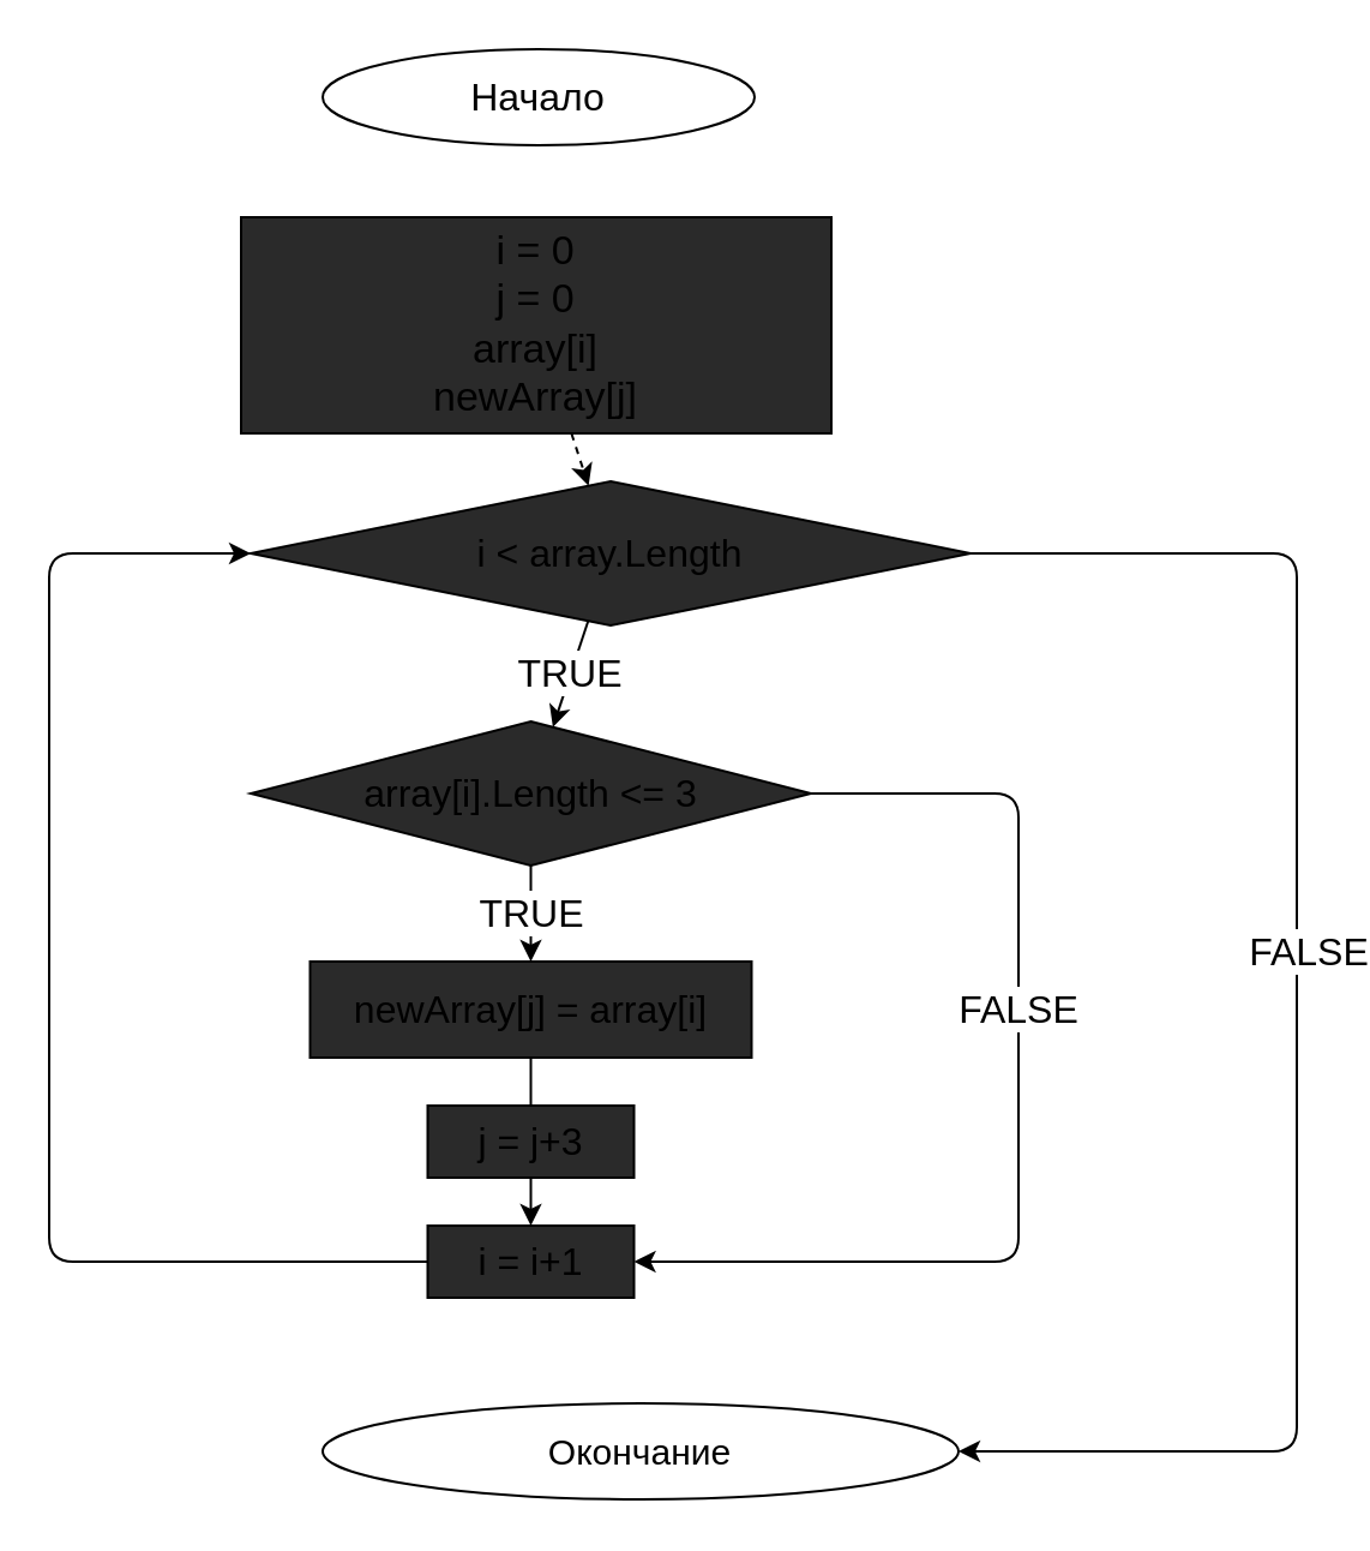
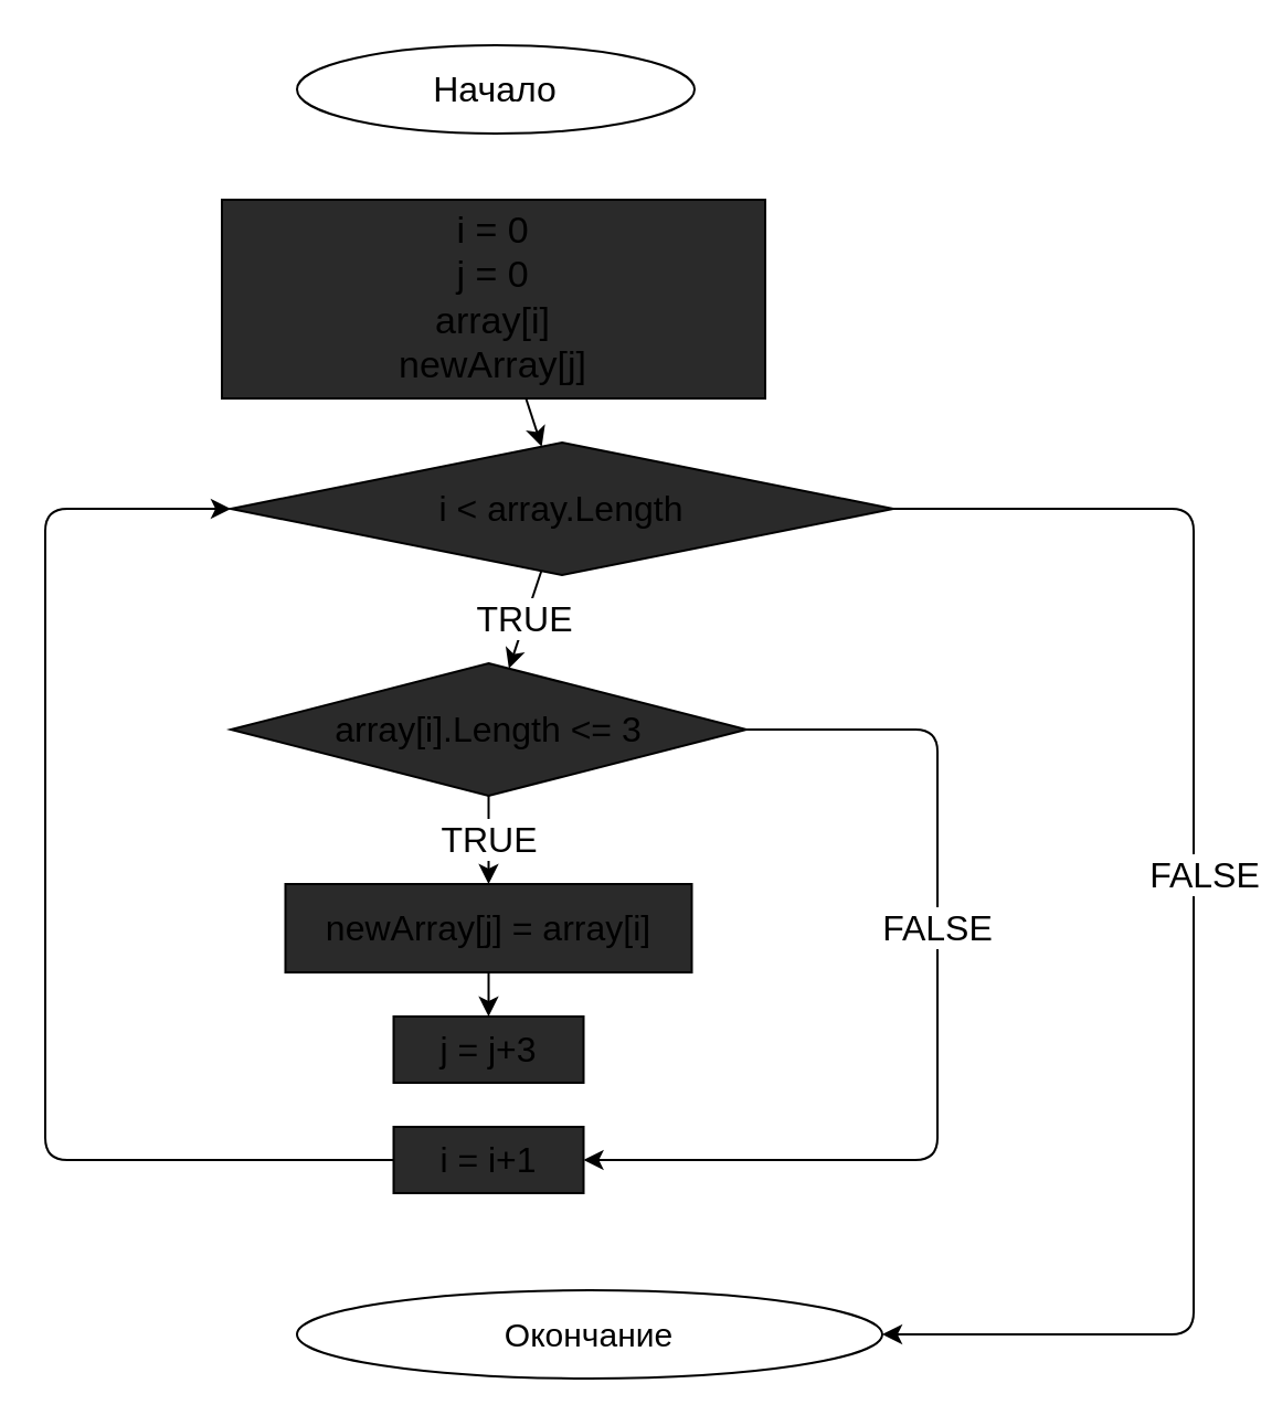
  <mxCell id="0" />
  <mxCell id="1" parent="0" />
  <mxCell id="2" value="&lt;font style=&quot;font-size: 16px&quot;&gt;Начало&lt;/font&gt;" style="ellipse;whiteSpace=wrap;html=1;" vertex="1" parent="1"><mxGeometry x="134" y="20" width="180" height="40" as="geometry" /></mxCell>
- <mxCell id="3" value="" style="edgeStyle=none;html=1;fontSize=16;dashed=1;" edge="1" parent="1" source="4" target="16"><mxGeometry relative="1" as="geometry" /></mxCell>
+ <mxCell id="3" value="" style="edgeStyle=none;html=1;fontSize=16;" edge="1" parent="1" source="4" target="16"><mxGeometry relative="1" as="geometry" /></mxCell>
  <mxCell id="4" value="&lt;font style=&quot;font-size: 17px&quot;&gt;i = 0&lt;br&gt;j = 0&lt;br&gt;array[i]&lt;br&gt;newArray[j]&lt;/font&gt;" style="rounded=0;whiteSpace=wrap;html=1;fillColor=#2A2A2A;" vertex="1" parent="1"><mxGeometry x="100" y="90" width="246" height="90" as="geometry" /></mxCell>
  <mxCell id="5" value="TRUE" style="edgeStyle=none;html=1;entryX=0.5;entryY=0;entryDx=0;entryDy=0;fontSize=16;" edge="1" parent="1" source="7" target="9"><mxGeometry relative="1" as="geometry"><mxPoint as="offset" /></mxGeometry></mxCell>
  <mxCell id="6" value="FALSE" style="edgeStyle=none;html=1;entryX=1;entryY=0.5;entryDx=0;entryDy=0;fontSize=16;exitX=1;exitY=0.5;exitDx=0;exitDy=0;" edge="1" parent="1" source="7" target="11"><mxGeometry x="-0.201" relative="1" as="geometry"><Array as="points"><mxPoint x="424" y="330" /><mxPoint x="424" y="525" /></Array><mxPoint as="offset" /></mxGeometry></mxCell>
  <mxCell id="7" value="array[i].Length &amp;lt;= 3" style="rhombus;whiteSpace=wrap;html=1;fontSize=16;fillColor=#2A2A2A;" vertex="1" parent="1"><mxGeometry x="104" y="300" width="233.5" height="60" as="geometry" /></mxCell>
- <mxCell id="8" style="edgeStyle=none;html=1;fontSize=16;" edge="1" parent="1" source="9" target="11"><mxGeometry relative="1" as="geometry" /></mxCell>
+ <mxCell id="8" style="edgeStyle=none;html=1;fontSize=16;" edge="1" parent="1" source="9" target="12"><mxGeometry relative="1" as="geometry" /></mxCell>
  <mxCell id="9" value="newArray[j] = array[i]" style="rounded=0;whiteSpace=wrap;html=1;fontSize=16;fillColor=#2A2A2A;" vertex="1" parent="1"><mxGeometry x="128.75" y="400" width="184" height="40" as="geometry" /></mxCell>
  <mxCell id="10" style="edgeStyle=none;html=1;fontSize=16;entryX=0;entryY=0.5;entryDx=0;entryDy=0;exitX=0;exitY=0.5;exitDx=0;exitDy=0;" edge="1" parent="1" source="11" target="16"><mxGeometry relative="1" as="geometry"><mxPoint x="24" y="525" as="targetPoint" /><Array as="points"><mxPoint x="20" y="525" /><mxPoint x="20" y="230" /></Array></mxGeometry></mxCell>
  <mxCell id="11" value="i = i+1" style="rounded=0;whiteSpace=wrap;html=1;fontSize=16;fillColor=#2A2A2A;" vertex="1" parent="1"><mxGeometry x="177.75" y="510" width="86" height="30" as="geometry" /></mxCell>
  <mxCell id="12" value="j = j+3" style="rounded=0;whiteSpace=wrap;html=1;fontSize=16;fillColor=#2A2A2A;" vertex="1" parent="1"><mxGeometry x="177.75" y="460" width="86" height="30" as="geometry" /></mxCell>
  <mxCell id="13" value="TRUE" style="edgeStyle=none;html=1;fontSize=16;" edge="1" parent="1" source="16" target="7"><mxGeometry relative="1" as="geometry" /></mxCell>
  <mxCell id="14" style="edgeStyle=none;html=1;entryX=1;entryY=0.5;entryDx=0;entryDy=0;fontSize=15;" edge="1" parent="1" source="16" target="17"><mxGeometry relative="1" as="geometry"><Array as="points"><mxPoint x="540" y="230" /><mxPoint x="540" y="604" /></Array></mxGeometry></mxCell>
  <mxCell id="15" value="&lt;span style=&quot;font-size: 16px&quot;&gt;FALSE&lt;/span&gt;" style="edgeLabel;html=1;align=center;verticalAlign=middle;resizable=0;points=[];fontSize=15;" vertex="1" connectable="0" parent="14"><mxGeometry x="-0.075" y="4" relative="1" as="geometry"><mxPoint as="offset" /></mxGeometry></mxCell>
  <mxCell id="16" value="i &amp;lt; array.Length" style="rhombus;whiteSpace=wrap;html=1;fontSize=16;fillColor=#2A2A2A;" vertex="1" parent="1"><mxGeometry x="104" y="200" width="300" height="60" as="geometry" /></mxCell>
  <mxCell id="17" value="&lt;font style=&quot;font-size: 15px&quot;&gt;Окончание&lt;/font&gt;" style="ellipse;whiteSpace=wrap;html=1;" vertex="1" parent="1"><mxGeometry x="134" y="584" width="265" height="40" as="geometry" /></mxCell>
